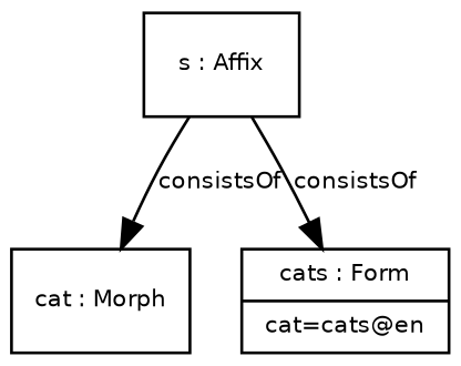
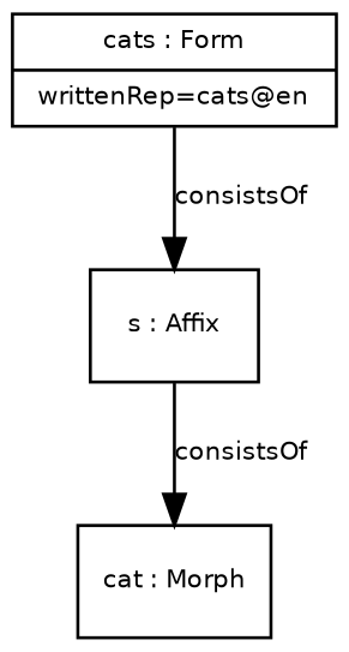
  digraph {
    fontname="Bitstream Vera Sans"
    fontsize=8
    node [fontname="Bitstream Vera Sans" fontsize=8 shape=record]
    edge [fontname="Bitstream Vera Sans" fontsize=8]
    n1 [label="{cat : Morph}"]
-   n2 [label="{cats : Form|cat=cats@en}"]
+   n2 [label="{cats : Form|writtenRep=cats@en}"]
    n3 [label="{s : Affix}"]
-   n3 -> n2 [label=consistsOf]
+   n2 -> n3 [label=consistsOf]
    n3 -> n1 [label=consistsOf]
  }
